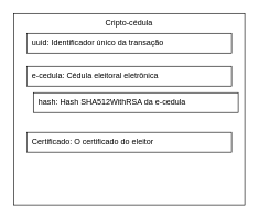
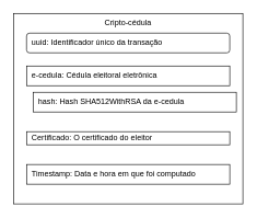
  <mxCell id="0" />
  <mxCell id="1" parent="0" />
  <mxCell id="2" value="Cripto-cédula" style="rounded=0;whiteSpace=wrap;html=1;verticalAlign=top;" parent="1" vertex="1"><mxGeometry x="20" y="20" width="350" height="290" as="geometry" /></mxCell>
- <mxCell id="3" value="uuid: Identificador único da transação" style="rounded=0;whiteSpace=wrap;html=1;align=left;spacingLeft=6;" parent="1" vertex="1"><mxGeometry x="40" y="50" width="310" height="30" as="geometry" /></mxCell>
+ <mxCell id="3" value="uuid: Identificador único da transação" style="whiteSpace=wrap;html=1;align=left;spacingLeft=6;rounded=1;" parent="1" vertex="1"><mxGeometry x="40" y="50" width="310" height="30" as="geometry" /></mxCell>
  <mxCell id="4" value="e-cedula: Cédula eleitoral eletrônica" style="rounded=0;whiteSpace=wrap;html=1;align=left;spacingLeft=6;" parent="1" vertex="1"><mxGeometry x="40" y="100" width="310" height="30" as="geometry" /></mxCell>
  <mxCell id="5" value="hash: Hash SHA512WithRSA da e-cedula" style="rounded=0;whiteSpace=wrap;html=1;align=left;spacingLeft=6;" parent="1" vertex="1"><mxGeometry x="50" y="140" width="310" height="30" as="geometry" /></mxCell>
- <mxCell id="6" value="Certificado: O certificado do eleitor" style="rounded=0;whiteSpace=wrap;html=1;align=left;spacingLeft=6;" parent="1" vertex="1"><mxGeometry x="40" y="200" width="310" height="30" as="geometry" /></mxCell>
+ <mxCell id="6" value="Certificado: O certificado do eleitor" style="rounded=0;whiteSpace=wrap;html=1;align=left;spacingLeft=6;" parent="1" vertex="1"><mxGeometry x="40" y="200" width="310" height="20" as="geometry" /></mxCell>
+ <mxCell id="7" value="Timestamp: Data e hora em que foi computado" style="rounded=0;whiteSpace=wrap;html=1;align=left;spacingLeft=6;" parent="1" vertex="1"><mxGeometry x="40" y="250" width="310" height="30" as="geometry" /></mxCell>
